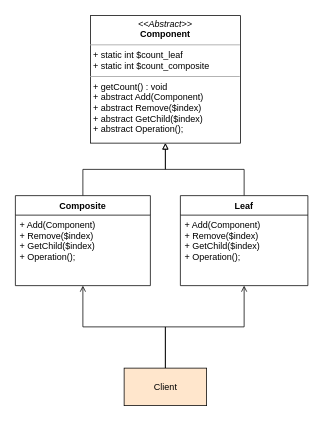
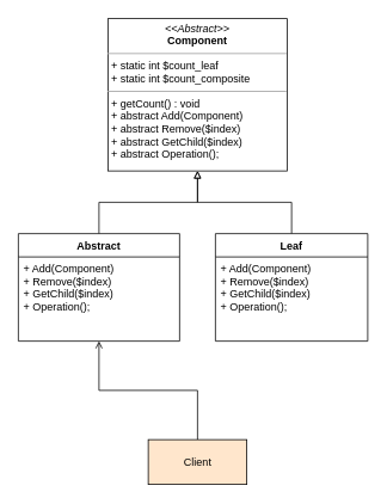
  <mxCell id="0" />
  <mxCell id="1" parent="0" />
  <mxCell id="2" value="&lt;p style=&quot;margin: 0px ; margin-top: 4px ; text-align: center&quot;&gt;&lt;i&gt;&amp;lt;&amp;lt;Abstract&amp;gt;&amp;gt;&lt;/i&gt;&lt;br&gt;&lt;b&gt;Component&lt;/b&gt;&lt;/p&gt;&lt;hr size=&quot;1&quot;&gt;&lt;p style=&quot;margin: 0px ; margin-left: 4px&quot;&gt;+ static int $count_leaf&lt;/p&gt;&lt;p style=&quot;margin: 0px ; margin-left: 4px&quot;&gt;+ static int $count_composite&lt;/p&gt;&lt;hr size=&quot;1&quot;&gt;&lt;p style=&quot;margin: 0px ; margin-left: 4px&quot;&gt;+ getCount() : void&lt;/p&gt;&lt;p style=&quot;margin: 0px ; margin-left: 4px&quot;&gt;+ abstract Add(Component)&lt;/p&gt;&lt;p style=&quot;margin: 0px ; margin-left: 4px&quot;&gt;+ abstract Remove($index)&lt;br&gt;&lt;/p&gt;&lt;p style=&quot;margin: 0px ; margin-left: 4px&quot;&gt;+ abstract GetChild($index)&lt;br&gt;&lt;/p&gt;&lt;p style=&quot;margin: 0px ; margin-left: 4px&quot;&gt;+ abstract Operation();&lt;br&gt;&lt;/p&gt;" style="verticalAlign=top;align=left;overflow=fill;fontSize=12;fontFamily=Helvetica;html=1;" vertex="1" parent="1"><mxGeometry x="120" y="20" width="200" height="170" as="geometry" /></mxCell>
  <mxCell id="3" style="edgeStyle=orthogonalEdgeStyle;rounded=0;orthogonalLoop=1;jettySize=auto;html=1;endArrow=block;endFill=0;" edge="1" parent="1" source="4" target="2"><mxGeometry relative="1" as="geometry" /></mxCell>
- <mxCell id="4" value="Composite" style="swimlane;fontStyle=1;align=center;verticalAlign=top;childLayout=stackLayout;horizontal=1;startSize=26;horizontalStack=0;resizeParent=1;resizeParentMax=0;resizeLast=0;collapsible=1;marginBottom=0;" vertex="1" parent="1"><mxGeometry x="20" y="260" width="180" height="120" as="geometry" /></mxCell>
+ <mxCell id="4" value="Abstract" style="swimlane;fontStyle=1;align=center;verticalAlign=top;childLayout=stackLayout;horizontal=1;startSize=26;horizontalStack=0;resizeParent=1;resizeParentMax=0;resizeLast=0;collapsible=1;marginBottom=0;" vertex="1" parent="1"><mxGeometry x="20" y="260" width="180" height="120" as="geometry" /></mxCell>
  <mxCell id="5" value="+ Add(Component)&#10;+ Remove($index)&#10;+ GetChild($index)&#10;+ Operation();" style="text;strokeColor=none;fillColor=none;align=left;verticalAlign=top;spacingLeft=4;spacingRight=4;overflow=hidden;rotatable=0;points=[[0,0.5],[1,0.5]];portConstraint=eastwest;" vertex="1" parent="4"><mxGeometry y="26" width="180" height="94" as="geometry" /></mxCell>
  <mxCell id="6" style="edgeStyle=orthogonalEdgeStyle;rounded=0;orthogonalLoop=1;jettySize=auto;html=1;endArrow=block;endFill=0;" edge="1" parent="1" source="7" target="2"><mxGeometry relative="1" as="geometry" /></mxCell>
  <mxCell id="7" value="Leaf" style="swimlane;fontStyle=1;align=center;verticalAlign=top;childLayout=stackLayout;horizontal=1;startSize=26;horizontalStack=0;resizeParent=1;resizeParentMax=0;resizeLast=0;collapsible=1;marginBottom=0;" vertex="1" parent="1"><mxGeometry x="240" y="260" width="170" height="120" as="geometry" /></mxCell>
  <mxCell id="8" value="+ Add(Component)&#10;+ Remove($index)&#10;+ GetChild($index)&#10;+ Operation();" style="text;strokeColor=none;fillColor=none;align=left;verticalAlign=top;spacingLeft=4;spacingRight=4;overflow=hidden;rotatable=0;points=[[0,0.5],[1,0.5]];portConstraint=eastwest;" vertex="1" parent="7"><mxGeometry y="26" width="170" height="94" as="geometry" /></mxCell>
  <mxCell id="9" style="edgeStyle=orthogonalEdgeStyle;rounded=0;orthogonalLoop=1;jettySize=auto;html=1;endArrow=open;endFill=0;" edge="1" parent="1" source="11" target="4"><mxGeometry relative="1" as="geometry" /></mxCell>
- <mxCell id="10" style="edgeStyle=orthogonalEdgeStyle;rounded=0;orthogonalLoop=1;jettySize=auto;html=1;endArrow=open;endFill=0;" edge="1" parent="1" source="11" target="7"><mxGeometry relative="1" as="geometry" /></mxCell>
  <mxCell id="11" value="Client" style="html=1;fillColor=#ffe6cc;" vertex="1" parent="1"><mxGeometry x="165" y="490" width="110" height="50" as="geometry" /></mxCell>
